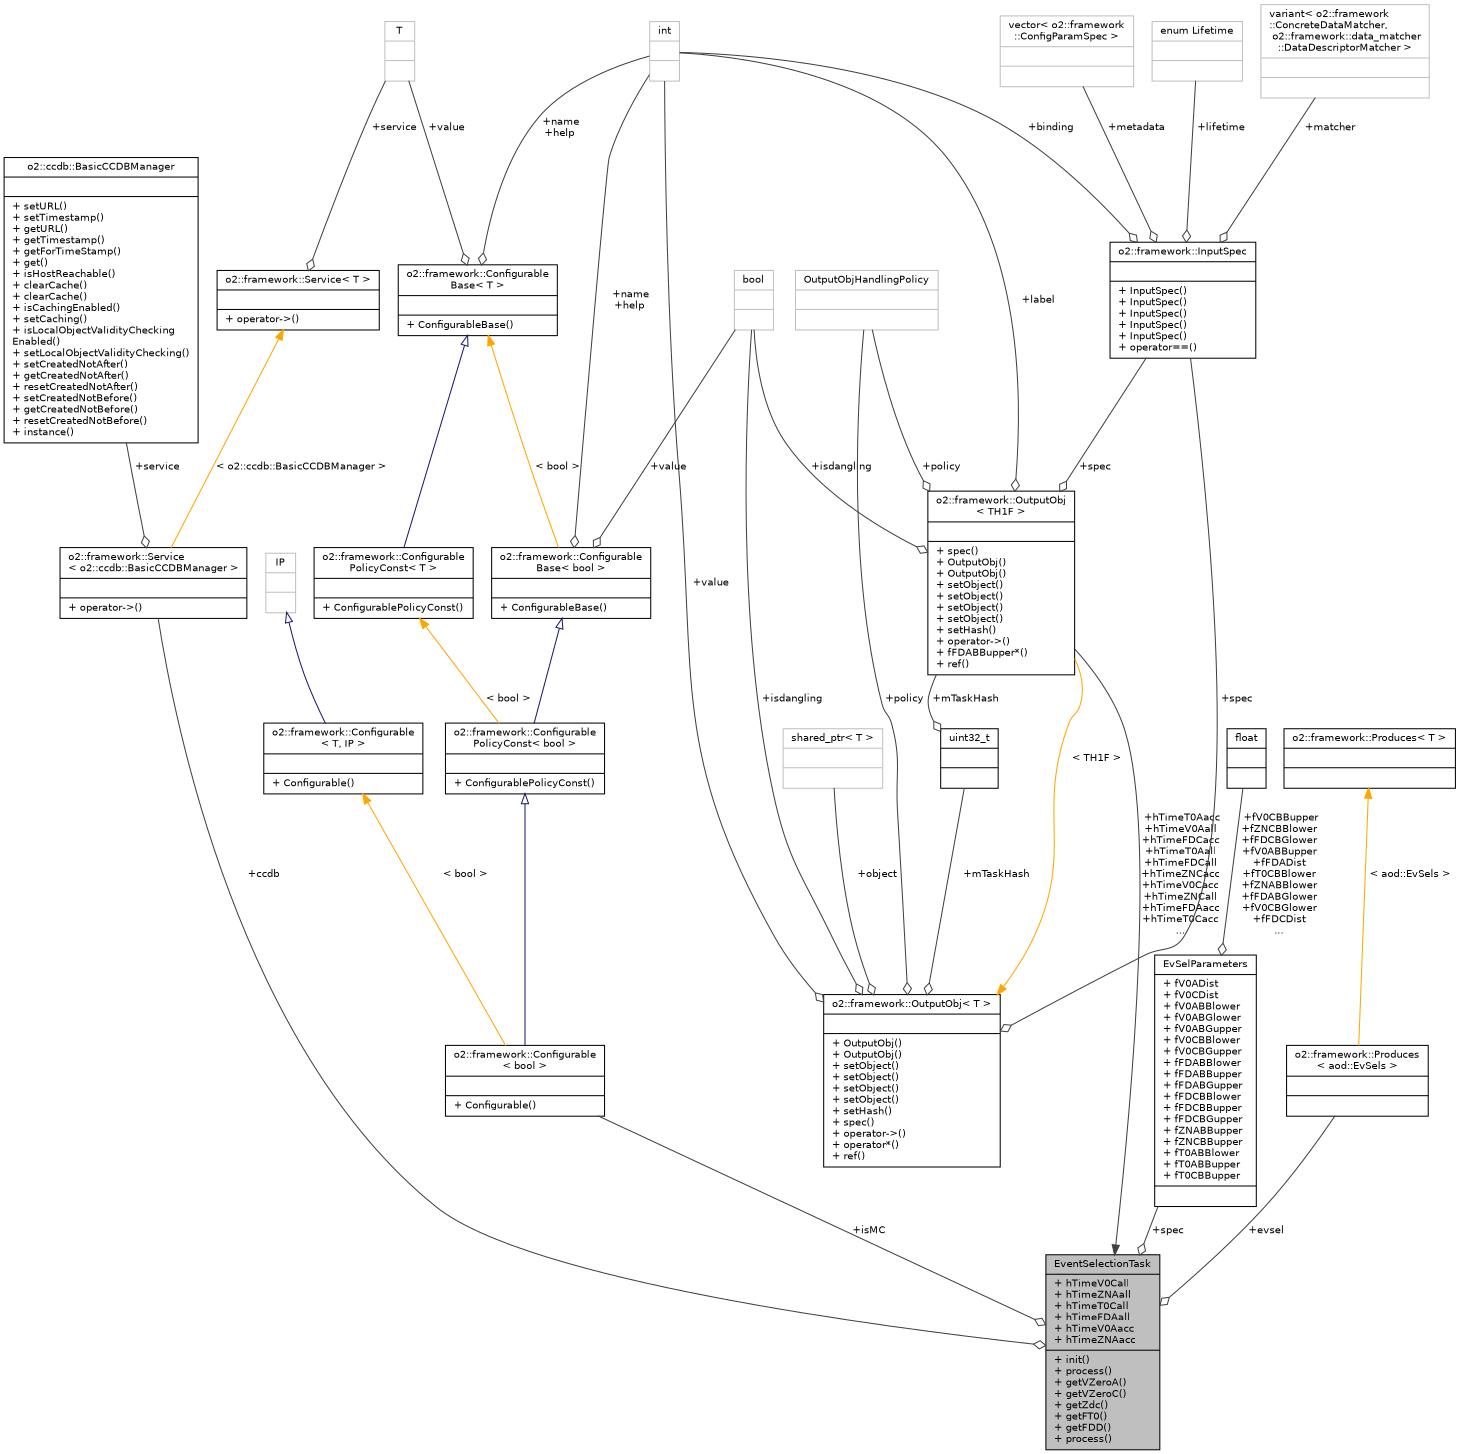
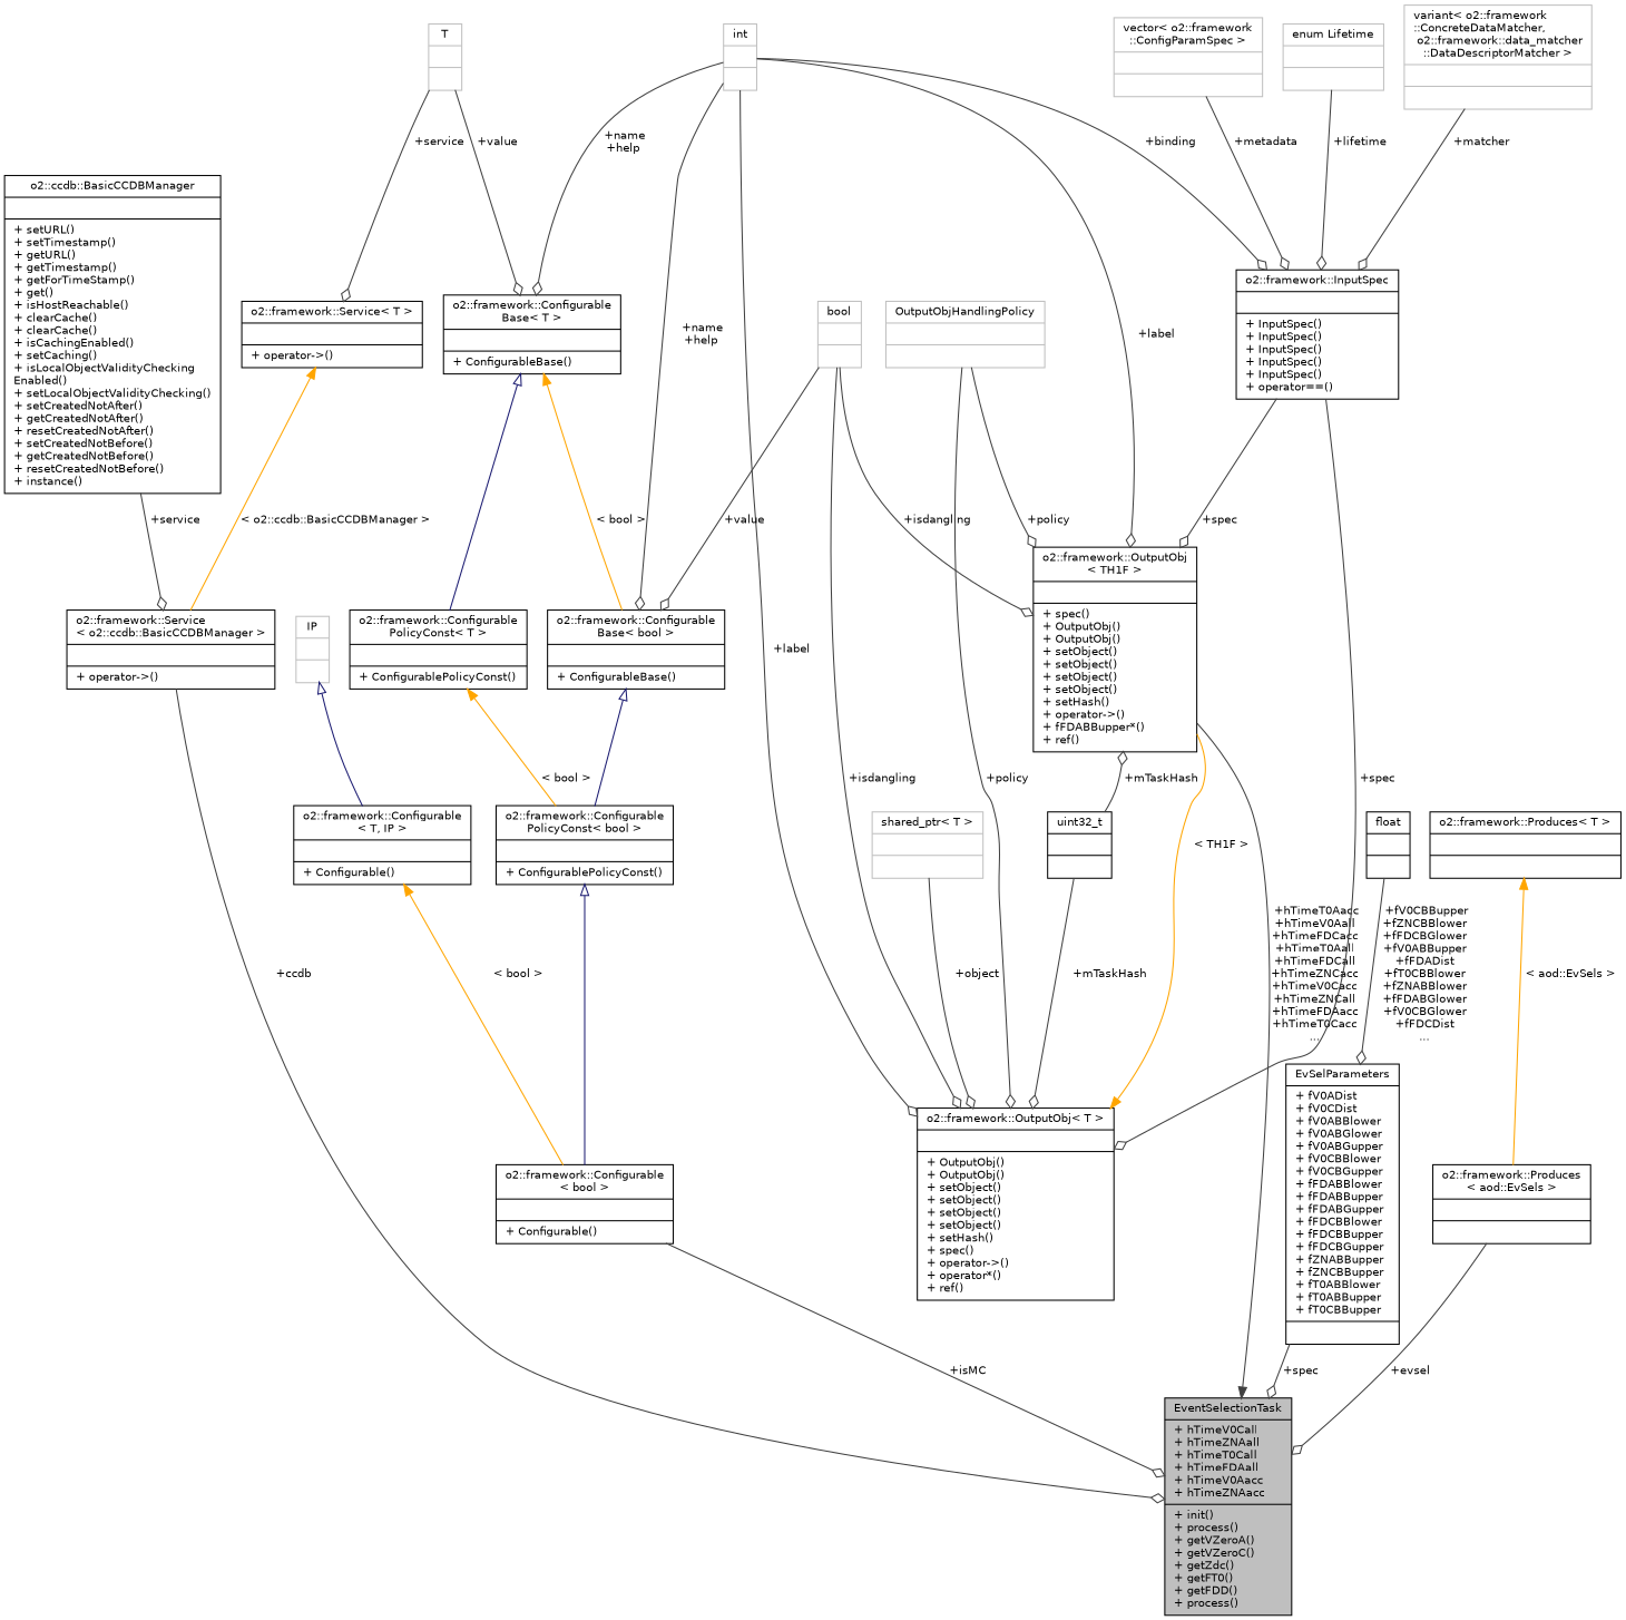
  digraph {
    node [color=black fontname=Helvetica fontsize=10 shape=record]
    edge [arrowhead=odiamond color=grey25 fontname=Helvetica fontsize=10 labelfontname=Helvetica labelfontsize=10 style=solid]
    n1 [fillcolor=grey75 fontcolor=black height=0.2 label="{EventSelectionTask\n|+ hTimeV0Call\l+ hTimeZNAall\l+ hTimeT0Call\l+ hTimeFDAall\l+ hTimeV0Aacc\l+ hTimeZNAacc\l|+ init()\l+ process()\l+ getVZeroA()\l+ getVZeroC()\l+ getZdc()\l+ getFT0()\l+ getFDD()\l+ process()\l}" style=filled width=0.4]
    n2 [height=0.2 label="{o2::framework::Configurable\l\< bool \>\n||+ Configurable()\l}" width=0.4]
    n3 [height=0.2 label="{o2::framework::Configurable\lPolicyConst\< bool \>\n||+ ConfigurablePolicyConst()\l}" width=0.4]
    n4 [height=0.2 label="{o2::framework::Configurable\lBase\< bool \>\n||+ ConfigurableBase()\l}" width=0.4]
    n5 [color=grey75 height=0.2 label="{int\n||}" width=0.4]
    n6 [height=0.2 label="{o2::framework::Configurable\lBase\< T \>\n||+ ConfigurableBase()\l}" width=0.4]
    n7 [height=0.2 label="{o2::framework::OutputObj\l\< TH1F \>\n||+ spec()\l+ OutputObj()\l+ OutputObj()\l+ setObject()\l+ setObject()\l+ setObject()\l+ setObject()\l+ setHash()\l+ operator-\>()\l+ fFDABBupper*()\l+ ref()\l}" width=0.4]
    n8 [height=0.2 label="{o2::framework::InputSpec\n||+ InputSpec()\l+ InputSpec()\l+ InputSpec()\l+ InputSpec()\l+ InputSpec()\l+ operator==()\l}" width=0.4]
    n9 [height=0.2 label="{o2::framework::OutputObj\< T \>\n||+ OutputObj()\l+ OutputObj()\l+ setObject()\l+ setObject()\l+ setObject()\l+ setObject()\l+ setHash()\l+ spec()\l+ operator-\>()\l+ operator*()\l+ ref()\l}" width=0.4]
    n10 [height=0.2 label="{o2::framework::Configurable\lPolicyConst\< T \>\n||+ ConfigurablePolicyConst()\l}" width=0.4]
    n11 [color=grey75 height=0.2 label="{bool\n||}" width=0.4]
    n12 [color=grey75 height=0.2 label="{T\n||}" width=0.4]
    n13 [height=0.2 label="{o2::framework::Service\< T \>\n||+ operator-\>()\l}" width=0.4]
    n14 [height=0.2 label="{o2::framework::Service\l\< o2::ccdb::BasicCCDBManager \>\n||+ operator-\>()\l}" width=0.4]
    n15 [height=0.2 label="{o2::framework::Configurable\l\< T, IP \>\n||+ Configurable()\l}" width=0.4]
    n16 [color=grey75 height=0.2 label="{IP\n||}" width=0.4]
    n17 [height=0.2 label="{EvSelParameters\n|+ fV0ADist\l+ fV0CDist\l+ fV0ABBlower\l+ fV0ABGlower\l+ fV0ABGupper\l+ fV0CBBlower\l+ fV0CBGupper\l+ fFDABBlower\l+ fFDABBupper\l+ fFDABGupper\l+ fFDCBBlower\l+ fFDCBBupper\l+ fFDCBGupper\l+ fZNABBupper\l+ fZNCBBupper\l+ fT0ABBlower\l+ fT0ABBupper\l+ fT0CBBupper\l|}" width=0.4]
    n18 [height=0.2 label="{float\n||}" width=0.4]
    n19 [height=0.2 label="{o2::ccdb::BasicCCDBManager\n||+ setURL()\l+ setTimestamp()\l+ getURL()\l+ getTimestamp()\l+ getForTimeStamp()\l+ get()\l+ isHostReachable()\l+ clearCache()\l+ clearCache()\l+ isCachingEnabled()\l+ setCaching()\l+ isLocalObjectValidityChecking\lEnabled()\l+ setLocalObjectValidityChecking()\l+ setCreatedNotAfter()\l+ getCreatedNotAfter()\l+ resetCreatedNotAfter()\l+ setCreatedNotBefore()\l+ getCreatedNotBefore()\l+ resetCreatedNotBefore()\l+ instance()\l}" width=0.4]
    n20 [height=0.2 label="{o2::framework::Produces\l\< aod::EvSels \>\n||}" width=0.4]
    n21 [height=0.2 label="{o2::framework::Produces\< T \>\n||}" width=0.4]
    n22 [color=grey75 height=0.2 label="{OutputObjHandlingPolicy\n||}" width=0.4]
    n23 [height=0.2 label="{uint32_t\n||}" width=0.4]
    n24 [color=grey75 height=0.2 label="{vector\< o2::framework\l::ConfigParamSpec \>\n||}" width=0.4]
    n25 [color=grey75 height=0.2 label="{enum Lifetime\n||}" width=0.4]
    n26 [color=grey75 height=0.2 label="{variant\< o2::framework\l::ConcreteDataMatcher,\l o2::framework::data_matcher\l::DataDescriptorMatcher \>\n||}" width=0.4]
    n27 [color=grey75 height=0.2 label="{shared_ptr\< T \>\n||}" width=0.4]
    n2 -> n1 [label=" +isMC"]
    n3 -> n2 [arrowtail=onormal color=midnightblue dir=back arrowhead=""]
    n4 -> n3 [arrowtail=onormal color=midnightblue dir=back arrowhead=""]
    n5 -> n4 [label=" +name\n+help"]
    n5 -> n6 [label=" +name\n+help"]
    n5 -> n7 [label=" +label"]
    n5 -> n8 [label=" +binding"]
-   n5 -> n9 [label=" +value"]
+   n5 -> n9 [label=" +label"]
    n6 -> n4 [color=orange dir=back label=" \< bool \>" arrowhead=""]
    n6 -> n10 [arrowtail=onormal color=midnightblue dir=back arrowhead=""]
    n7 -> n1 [arrowhead=normal label=" +hTimeT0Aacc\n+hTimeV0Aall\n+hTimeFDCacc\n+hTimeT0Aall\n+hTimeFDCall\n+hTimeZNCacc\n+hTimeV0Cacc\n+hTimeZNCall\n+hTimeFDAacc\n+hTimeT0Cacc\n..."]
    n8 -> n7 [label=" +spec"]
    n8 -> n9 [label=" +spec"]
    n9 -> n7 [color=orange dir=back label=" \< TH1F \>" arrowhead=""]
    n10 -> n3 [color=orange dir=back label=" \< bool \>" arrowhead=""]
    n11 -> n4 [label=" +value"]
    n11 -> n7 [label=" +isdangling"]
    n11 -> n9 [label=" +isdangling"]
    n12 -> n6 [label=" +value"]
    n12 -> n13 [label=" +service"]
    n13 -> n14 [color=orange dir=back label=" \< o2::ccdb::BasicCCDBManager \>" arrowhead=""]
    n14 -> n1 [label=" +ccdb"]
    n15 -> n2 [color=orange dir=back label=" \< bool \>" arrowhead=""]
    n16 -> n15 [arrowtail=onormal color=midnightblue dir=back arrowhead=""]
    n17 -> n1 [label=" +spec"]
    n18 -> n17 [label=" +fV0CBBupper\n+fZNCBBlower\n+fFDCBGlower\n+fV0ABBupper\n+fFDADist\n+fT0CBBlower\n+fZNABBlower\n+fFDABGlower\n+fV0CBGlower\n+fFDCDist\n..."]
    n19 -> n14 [label=" +service"]
    n20 -> n1 [label=" +evsel"]
    n21 -> n20 [color=orange dir=back label=" \< aod::EvSels \>" arrowhead=""]
    n22 -> n7 [label=" +policy"]
    n22 -> n9 [label=" +policy"]
-   n7 -> n23 [label=" +mTaskHash"]
+   n23 -> n7 [label=" +mTaskHash"]
    n23 -> n9 [label=" +mTaskHash"]
    n24 -> n8 [label=" +metadata"]
    n25 -> n8 [label=" +lifetime"]
    n26 -> n8 [label=" +matcher"]
    n27 -> n9 [label=" +object"]
  }
